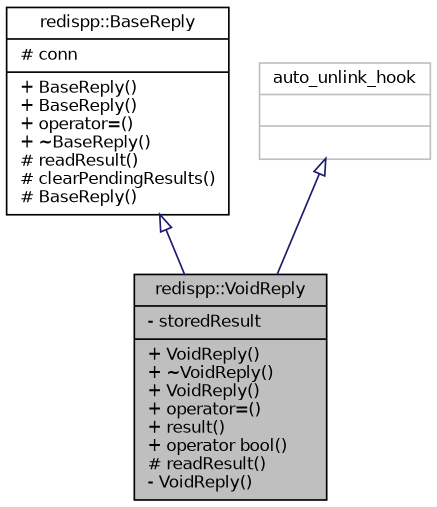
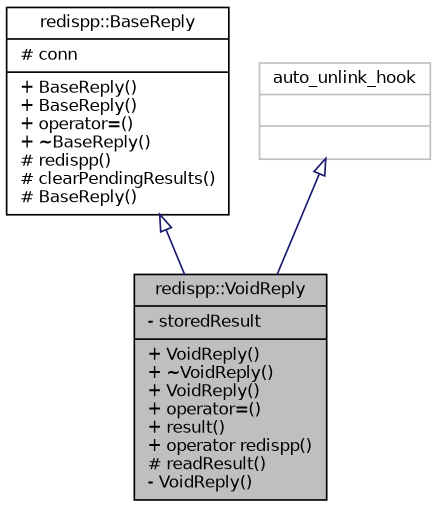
  digraph {
    node [color=black fillcolor=white fontname=Helvetica fontsize=10 shape=record style=filled]
    edge [arrowtail=onormal color=midnightblue dir=back fontname=Helvetica fontsize=10 labelfontname=Helvetica labelfontsize=10 style=solid]
-   n1 [fillcolor=grey75 fontcolor=black height=0.2 label="{redispp::VoidReply\n|- storedResult\l|+ VoidReply()\l+ ~VoidReply()\l+ VoidReply()\l+ operator=()\l+ result()\l+ operator bool()\l# readResult()\l- VoidReply()\l}" width=0.4]
-   n2 [height=0.2 label="{redispp::BaseReply\n|# conn\l|+ BaseReply()\l+ BaseReply()\l+ operator=()\l+ ~BaseReply()\l# readResult()\l# clearPendingResults()\l# BaseReply()\l}" width=0.4]
+   n1 [fillcolor=grey75 fontcolor=black height=0.2 label="{redispp::VoidReply\n|- storedResult\l|+ VoidReply()\l+ ~VoidReply()\l+ VoidReply()\l+ operator=()\l+ result()\l+ operator redispp()\l# readResult()\l- VoidReply()\l}" width=0.4]
+   n2 [height=0.2 label="{redispp::BaseReply\n|# conn\l|+ BaseReply()\l+ BaseReply()\l+ operator=()\l+ ~BaseReply()\l# redispp()\l# clearPendingResults()\l# BaseReply()\l}" width=0.4]
    n3 [color=grey75 height=0.2 label="{auto_unlink_hook\n||}" width=0.4]
    n2 -> n1
    n3 -> n1
  }
